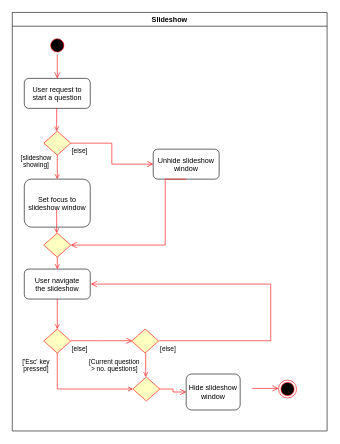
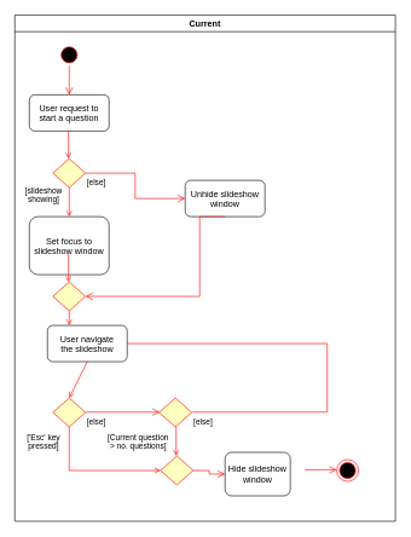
  <mxCell id="0" />
  <mxCell id="1" parent="0" />
- <mxCell id="2" value="Slideshow" style="swimlane;whiteSpace=wrap" parent="1" vertex="1"><mxGeometry x="20" y="20" width="525" height="698" as="geometry" /></mxCell>
+ <mxCell id="2" value="Current" style="swimlane;whiteSpace=wrap" parent="1" vertex="1"><mxGeometry x="20" y="20" width="525" height="698" as="geometry" /></mxCell>
  <mxCell id="3" value="" style="ellipse;shape=startState;fillColor=#000000;strokeColor=#ff0000;" parent="2" vertex="1"><mxGeometry x="60" y="40" width="30" height="30" as="geometry" /></mxCell>
  <mxCell id="4" value="" style="edgeStyle=elbowEdgeStyle;elbow=horizontal;verticalAlign=bottom;endArrow=open;endSize=8;strokeColor=#FF0000;endFill=1;rounded=0" parent="2" source="3" target="5" edge="1"><mxGeometry x="40" y="20" as="geometry"><mxPoint x="55" y="90" as="targetPoint" /></mxGeometry></mxCell>
  <mxCell id="5" value="User request to&#10;start a question" style="rounded=1;" parent="2" vertex="1"><mxGeometry x="20" y="110" width="110" height="50" as="geometry" /></mxCell>
  <mxCell id="6" value="Set focus to&#10;slideshow window" style="rounded=1;" parent="2" vertex="1"><mxGeometry x="20" y="278" width="110" height="80" as="geometry" /></mxCell>
  <mxCell id="7" value="[slideshow&#10;showing]" style="endArrow=open;strokeColor=#FF0000;endFill=1;rounded=0;exitX=0.5;exitY=1;exitDx=0;exitDy=0;" parent="2" source="8" target="6" edge="1"><mxGeometry x="-0.5" y="-35" relative="1" as="geometry"><mxPoint x="75" y="270" as="sourcePoint" /><mxPoint as="offset" /></mxGeometry></mxCell>
  <mxCell id="8" value="" style="rhombus;fillColor=#ffffc0;strokeColor=#ff0000;" parent="2" vertex="1"><mxGeometry x="52.5" y="198" width="45" height="40" as="geometry" /></mxCell>
  <mxCell id="9" value="[else]" style="edgeStyle=elbowEdgeStyle;elbow=horizontal;align=left;verticalAlign=top;endArrow=open;endSize=8;strokeColor=#FF0000;endFill=1;rounded=0" parent="2" source="8" target="10" edge="1"><mxGeometry x="-1" relative="1" as="geometry"><mxPoint x="190" y="305" as="targetPoint" /></mxGeometry></mxCell>
  <mxCell id="10" value="Unhide slideshow&#10;window" style="rounded=1;" parent="2" vertex="1"><mxGeometry x="235" y="228" width="110" height="50" as="geometry" /></mxCell>
  <mxCell id="11" value="" style="ellipse;shape=endState;fillColor=#000000;strokeColor=#ff0000" parent="2" vertex="1"><mxGeometry x="444" y="613" width="30" height="30" as="geometry" /></mxCell>
  <mxCell id="12" value="" style="endArrow=open;strokeColor=#FF0000;endFill=1;rounded=0" edge="1" parent="2"><mxGeometry x="0.474" y="56" relative="1" as="geometry"><mxPoint x="74" y="160" as="sourcePoint" /><mxPoint x="74" y="198" as="targetPoint" /><mxPoint as="offset" /></mxGeometry></mxCell>
  <mxCell id="13" value="" style="rhombus;fillColor=#ffffc0;strokeColor=#ff0000;" vertex="1" parent="2"><mxGeometry x="52.5" y="368" width="45" height="40" as="geometry" /></mxCell>
  <mxCell id="14" value="" style="endArrow=open;strokeColor=#FF0000;endFill=1;rounded=0;exitX=0.5;exitY=1;exitDx=0;exitDy=0;" edge="1" parent="2"><mxGeometry x="-0.77" y="-15" relative="1" as="geometry"><mxPoint x="74" y="328" as="sourcePoint" /><mxPoint x="74" y="368" as="targetPoint" /><mxPoint as="offset" /></mxGeometry></mxCell>
  <mxCell id="15" value="" style="edgeStyle=elbowEdgeStyle;elbow=horizontal;align=left;verticalAlign=top;endArrow=open;endSize=8;strokeColor=#FF0000;endFill=1;rounded=0;exitX=0.5;exitY=1;exitDx=0;exitDy=0;entryX=1;entryY=0.5;entryDx=0;entryDy=0;" edge="1" parent="2" source="10" target="13"><mxGeometry x="-1" relative="1" as="geometry"><mxPoint x="292.5" y="318" as="targetPoint" /><mxPoint x="190" y="318" as="sourcePoint" /><Array as="points"><mxPoint x="255" y="328" /></Array></mxGeometry></mxCell>
  <mxCell id="16" value="" style="rhombus;fillColor=#ffffc0;strokeColor=#ff0000;" vertex="1" parent="2"><mxGeometry x="52.5" y="528" width="45" height="40" as="geometry" /></mxCell>
  <mxCell id="17" value="" style="endArrow=open;strokeColor=#FF0000;endFill=1;rounded=0;exitX=0.5;exitY=1;exitDx=0;exitDy=0;entryX=0.5;entryY=0;entryDx=0;entryDy=0;" edge="1" parent="2" source="23" target="16"><mxGeometry x="0.5" y="56" relative="1" as="geometry"><mxPoint x="69" y="488" as="sourcePoint" /><mxPoint x="76" y="528" as="targetPoint" /><mxPoint as="offset" /></mxGeometry></mxCell>
  <mxCell id="18" value="['Esc' key&#10;pressed]" style="endArrow=open;strokeColor=#FF0000;endFill=1;rounded=0;exitX=0.5;exitY=1;exitDx=0;exitDy=0;entryX=0;entryY=0.5;entryDx=0;entryDy=0;" edge="1" parent="2" target="25"><mxGeometry x="-0.785" y="-35" relative="1" as="geometry"><mxPoint x="75" y="568" as="sourcePoint" /><mxPoint x="75" y="608" as="targetPoint" /><mxPoint as="offset" /><Array as="points"><mxPoint x="75" y="628" /></Array></mxGeometry></mxCell>
  <mxCell id="19" value="[else]" style="edgeStyle=elbowEdgeStyle;elbow=horizontal;align=left;verticalAlign=top;endArrow=open;endSize=8;strokeColor=#FF0000;endFill=1;rounded=0" edge="1" parent="2"><mxGeometry x="-1" relative="1" as="geometry"><mxPoint x="200" y="547.5" as="targetPoint" /><mxPoint x="97.5" y="547.5" as="sourcePoint" /></mxGeometry></mxCell>
  <mxCell id="20" value="" style="rhombus;fillColor=#ffffc0;strokeColor=#ff0000;" vertex="1" parent="2"><mxGeometry x="199" y="528" width="45" height="40" as="geometry" /></mxCell>
  <mxCell id="21" value="[Current question &#10;&gt; no. questions]" style="endArrow=open;strokeColor=#FF0000;endFill=1;rounded=0;exitX=0.5;exitY=1;exitDx=0;exitDy=0;" edge="1" parent="2"><mxGeometry y="-52" relative="1" as="geometry"><mxPoint x="222.5" y="568" as="sourcePoint" /><mxPoint x="222.5" y="608" as="targetPoint" /><mxPoint as="offset" /></mxGeometry></mxCell>
  <mxCell id="22" value="[else]" style="edgeStyle=elbowEdgeStyle;elbow=horizontal;align=left;verticalAlign=top;endArrow=open;endSize=8;strokeColor=#FF0000;endFill=1;rounded=0;entryX=1;entryY=0.5;entryDx=0;entryDy=0;" edge="1" parent="2"><mxGeometry x="-1" relative="1" as="geometry"><mxPoint x="131" y="453" as="targetPoint" /><mxPoint x="245" y="547.5" as="sourcePoint" /><Array as="points"><mxPoint x="431" y="498" /></Array></mxGeometry></mxCell>
- <mxCell id="23" value="User navigate&#10;the slideshow" style="rounded=1;" vertex="1" parent="2"><mxGeometry x="20" y="428" width="110" height="50" as="geometry" /></mxCell>
+ <mxCell id="23" value="User navigate&#10;the slideshow" style="rounded=1;" vertex="1" parent="2"><mxGeometry x="45" y="428" width="110" height="50" as="geometry" /></mxCell>
  <mxCell id="24" value="" style="endArrow=open;strokeColor=#FF0000;endFill=1;rounded=0;exitX=0.5;exitY=1;exitDx=0;exitDy=0;" edge="1" parent="2"><mxGeometry x="-0.77" y="-15" relative="1" as="geometry"><mxPoint x="75" y="408" as="sourcePoint" /><mxPoint x="75" y="428" as="targetPoint" /><mxPoint as="offset" /></mxGeometry></mxCell>
  <mxCell id="25" value="" style="rhombus;fillColor=#ffffc0;strokeColor=#ff0000;" vertex="1" parent="2"><mxGeometry x="201" y="608" width="45" height="40" as="geometry" /></mxCell>
  <mxCell id="26" value="" style="edgeStyle=elbowEdgeStyle;elbow=horizontal;align=left;verticalAlign=top;endArrow=open;endSize=8;strokeColor=#FF0000;endFill=1;rounded=0;entryX=0;entryY=0.5;entryDx=0;entryDy=0;" edge="1" parent="2" target="27"><mxGeometry x="-1" relative="1" as="geometry"><mxPoint x="303" y="628" as="targetPoint" /><mxPoint x="246" y="628" as="sourcePoint" /></mxGeometry></mxCell>
  <mxCell id="27" value="Hide slideshow&#10;window" style="rounded=1;" vertex="1" parent="2"><mxGeometry x="290" y="603" width="90" height="60" as="geometry" /></mxCell>
  <mxCell id="28" value="" style="edgeStyle=elbowEdgeStyle;elbow=horizontal;align=left;verticalAlign=top;endArrow=open;endSize=8;strokeColor=#FF0000;endFill=1;rounded=0;entryX=0;entryY=0.5;entryDx=0;entryDy=0;" edge="1" parent="2"><mxGeometry x="-1" relative="1" as="geometry"><mxPoint x="444" y="627" as="targetPoint" /><mxPoint x="400" y="627" as="sourcePoint" /></mxGeometry></mxCell>
